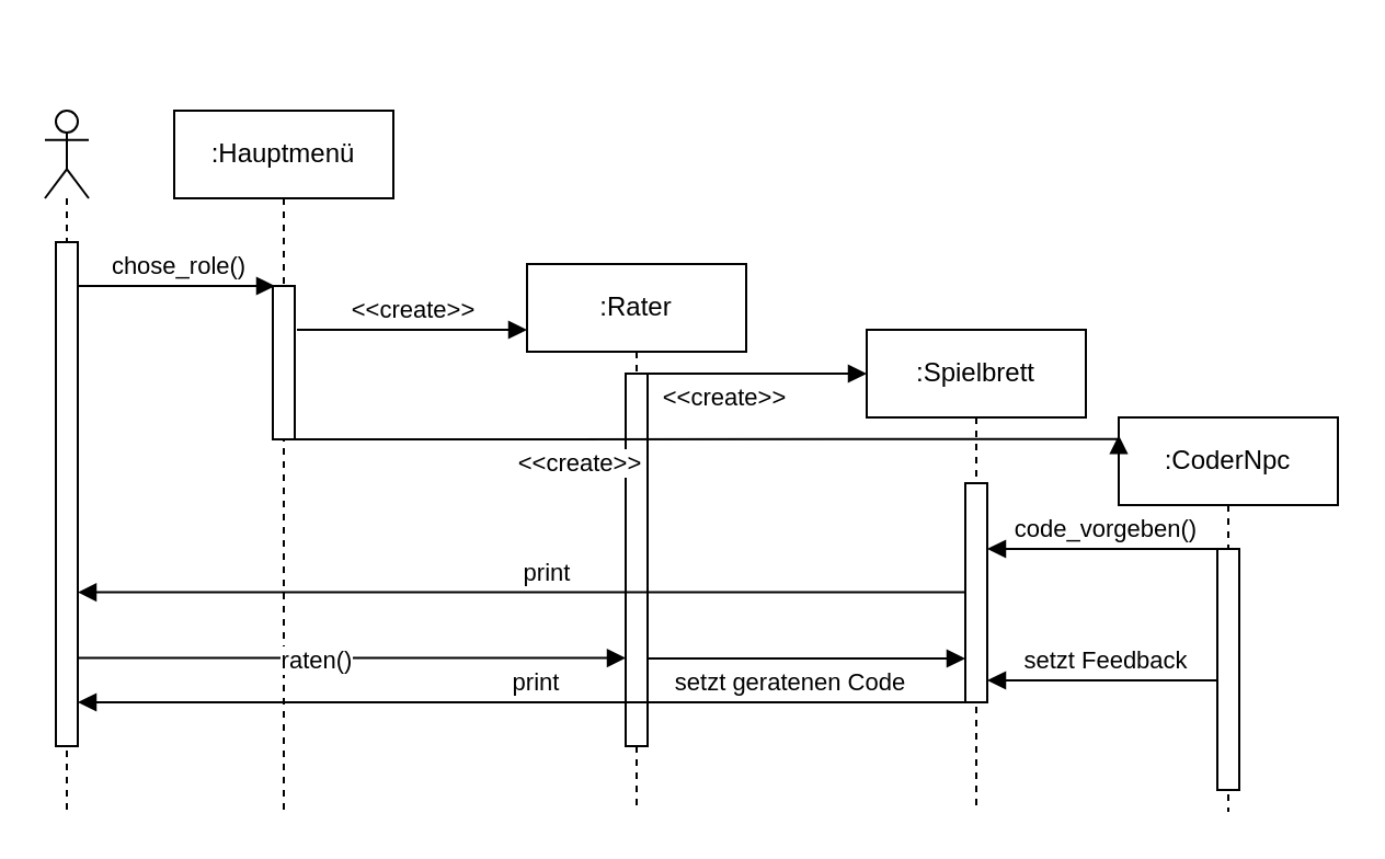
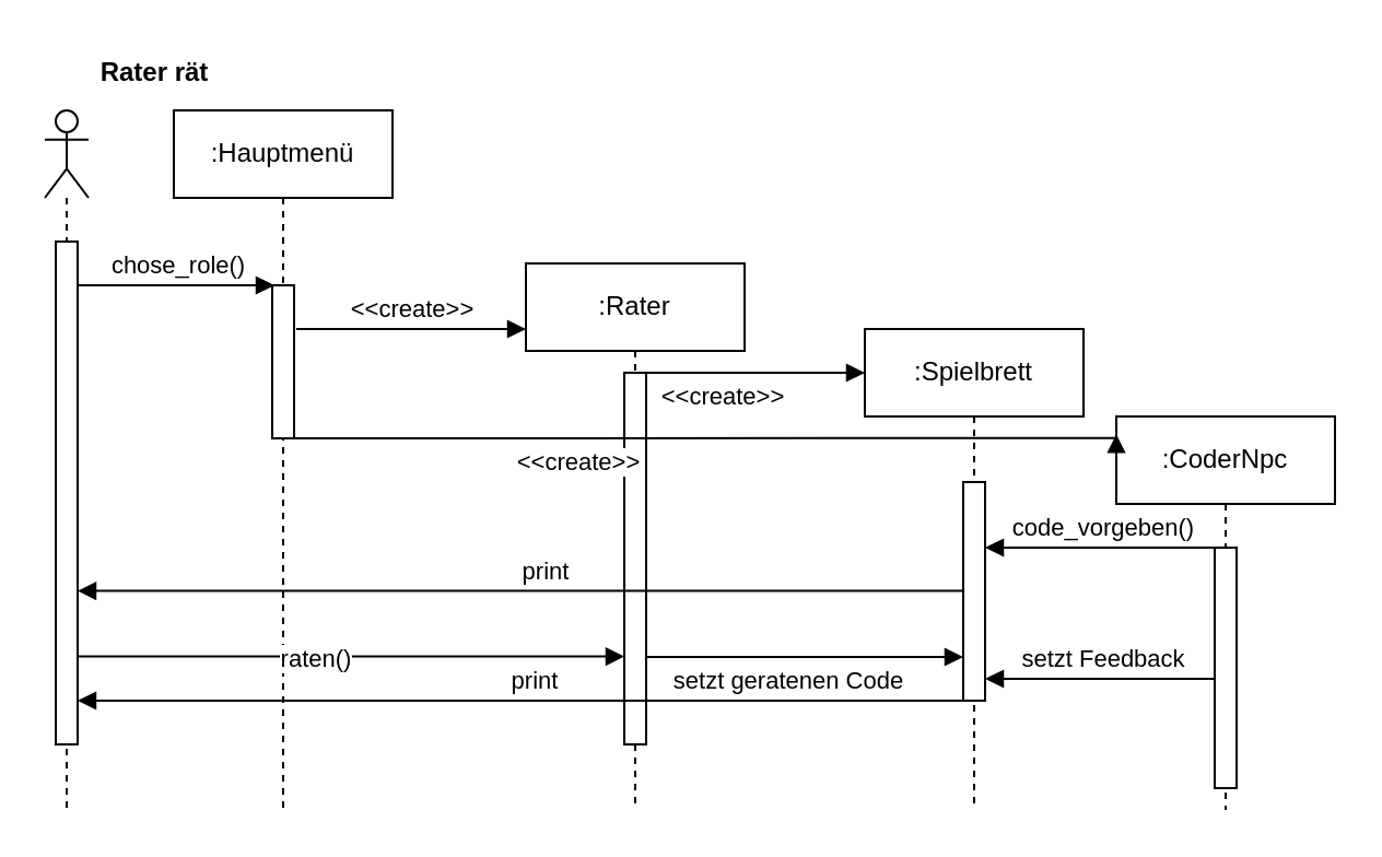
  <mxCell id="0" />
  <mxCell id="1" parent="0" />
  <mxCell id="2" value=":Hauptmenü" style="shape=umlLifeline;perimeter=lifelinePerimeter;whiteSpace=wrap;html=1;container=0;dropTarget=0;collapsible=0;recursiveResize=0;outlineConnect=0;portConstraint=eastwest;newEdgeStyle={&quot;edgeStyle&quot;:&quot;elbowEdgeStyle&quot;,&quot;elbow&quot;:&quot;vertical&quot;,&quot;curved&quot;:0,&quot;rounded&quot;:0};" parent="1" vertex="1"><mxGeometry x="79" y="50" width="100" height="320" as="geometry" /></mxCell>
  <mxCell id="3" value="" style="html=1;points=[];perimeter=orthogonalPerimeter;outlineConnect=0;targetShapes=umlLifeline;portConstraint=eastwest;newEdgeStyle={&quot;edgeStyle&quot;:&quot;elbowEdgeStyle&quot;,&quot;elbow&quot;:&quot;vertical&quot;,&quot;curved&quot;:0,&quot;rounded&quot;:0};" parent="2" vertex="1"><mxGeometry x="45" y="80" width="10" height="70" as="geometry" /></mxCell>
  <mxCell id="4" value=":Rater" style="shape=umlLifeline;perimeter=lifelinePerimeter;whiteSpace=wrap;html=1;container=0;dropTarget=0;collapsible=0;recursiveResize=0;outlineConnect=0;portConstraint=eastwest;newEdgeStyle={&quot;edgeStyle&quot;:&quot;elbowEdgeStyle&quot;,&quot;elbow&quot;:&quot;vertical&quot;,&quot;curved&quot;:0,&quot;rounded&quot;:0};" parent="1" vertex="1"><mxGeometry x="240" y="120" width="100" height="250" as="geometry" /></mxCell>
  <mxCell id="5" value="" style="html=1;points=[];perimeter=orthogonalPerimeter;outlineConnect=0;targetShapes=umlLifeline;portConstraint=eastwest;newEdgeStyle={&quot;edgeStyle&quot;:&quot;elbowEdgeStyle&quot;,&quot;elbow&quot;:&quot;vertical&quot;,&quot;curved&quot;:0,&quot;rounded&quot;:0};" parent="4" vertex="1"><mxGeometry x="45" y="50" width="10" height="170" as="geometry" /></mxCell>
  <mxCell id="6" value="&amp;lt;&amp;lt;create&amp;gt;&amp;gt;" style="html=1;verticalAlign=bottom;endArrow=block;edgeStyle=elbowEdgeStyle;elbow=vertical;curved=0;rounded=0;" parent="1" edge="1"><mxGeometry relative="1" as="geometry"><mxPoint x="135" y="150" as="sourcePoint" /><Array as="points"><mxPoint x="170" y="150" /><mxPoint x="212" y="140" /></Array><mxPoint x="240" y="150" as="targetPoint" /><mxPoint as="offset" /></mxGeometry></mxCell>
  <mxCell id="7" value="print" style="html=1;verticalAlign=bottom;endArrow=block;edgeStyle=elbowEdgeStyle;elbow=vertical;curved=0;rounded=0;" parent="1" target="9" edge="1"><mxGeometry x="-0.03" relative="1" as="geometry"><mxPoint x="450" y="269.76" as="sourcePoint" /><Array as="points"><mxPoint x="392" y="269.76" /></Array><mxPoint x="40" y="269.76" as="targetPoint" /><mxPoint as="offset" /></mxGeometry></mxCell>
  <mxCell id="8" value="" style="shape=umlLifeline;perimeter=lifelinePerimeter;whiteSpace=wrap;html=1;container=1;dropTarget=0;collapsible=0;recursiveResize=0;outlineConnect=0;portConstraint=eastwest;newEdgeStyle={&quot;curved&quot;:0,&quot;rounded&quot;:0};participant=umlActor;" vertex="1" parent="1"><mxGeometry x="20" y="50" width="20" height="320" as="geometry" /></mxCell>
  <mxCell id="9" value="" style="html=1;points=[[0,0,0,0,5],[0,1,0,0,-5],[1,0,0,0,5],[1,1,0,0,-5]];perimeter=orthogonalPerimeter;outlineConnect=0;targetShapes=umlLifeline;portConstraint=eastwest;newEdgeStyle={&quot;curved&quot;:0,&quot;rounded&quot;:0};" vertex="1" parent="8"><mxGeometry x="5" y="60" width="10" height="230" as="geometry" /></mxCell>
  <mxCell id="10" value="" style="html=1;verticalAlign=bottom;endArrow=block;edgeStyle=elbowEdgeStyle;elbow=vertical;curved=0;rounded=0;" edge="1" parent="1"><mxGeometry relative="1" as="geometry"><mxPoint x="35" y="130" as="sourcePoint" /><Array as="points"><mxPoint x="97" y="130" /></Array><mxPoint x="125" y="130" as="targetPoint" /></mxGeometry></mxCell>
  <mxCell id="11" value="chose_role()" style="edgeLabel;html=1;align=center;verticalAlign=middle;resizable=0;points=[];" vertex="1" connectable="0" parent="10"><mxGeometry x="-0.104" y="1" relative="1" as="geometry"><mxPoint x="5" y="-9" as="offset" /></mxGeometry></mxCell>
  <mxCell id="12" value=":Spielbrett" style="shape=umlLifeline;perimeter=lifelinePerimeter;whiteSpace=wrap;html=1;container=1;dropTarget=0;collapsible=0;recursiveResize=0;outlineConnect=0;portConstraint=eastwest;newEdgeStyle={&quot;curved&quot;:0,&quot;rounded&quot;:0};" vertex="1" parent="1"><mxGeometry x="395" y="150" width="100" height="220" as="geometry" /></mxCell>
  <mxCell id="13" value="" style="html=1;points=[[0,0,0,0,5],[0,1,0,0,-5],[1,0,0,0,5],[1,1,0,0,-5]];perimeter=orthogonalPerimeter;outlineConnect=0;targetShapes=umlLifeline;portConstraint=eastwest;newEdgeStyle={&quot;curved&quot;:0,&quot;rounded&quot;:0};" vertex="1" parent="12"><mxGeometry x="45" y="70" width="10" height="100" as="geometry" /></mxCell>
  <mxCell id="14" value=":CoderNpc" style="shape=umlLifeline;perimeter=lifelinePerimeter;whiteSpace=wrap;html=1;container=1;dropTarget=0;collapsible=0;recursiveResize=0;outlineConnect=0;portConstraint=eastwest;newEdgeStyle={&quot;curved&quot;:0,&quot;rounded&quot;:0};" vertex="1" parent="1"><mxGeometry x="510" y="190" width="100" height="180" as="geometry" /></mxCell>
  <mxCell id="15" value="" style="html=1;points=[[0,0,0,0,5],[0,1,0,0,-5],[1,0,0,0,5],[1,1,0,0,-5]];perimeter=orthogonalPerimeter;outlineConnect=0;targetShapes=umlLifeline;portConstraint=eastwest;newEdgeStyle={&quot;curved&quot;:0,&quot;rounded&quot;:0};" vertex="1" parent="14"><mxGeometry x="45" y="60" width="10" height="110" as="geometry" /></mxCell>
  <mxCell id="16" value="&amp;lt;&amp;lt;create&amp;gt;&amp;gt;" style="html=1;verticalAlign=bottom;endArrow=block;edgeStyle=elbowEdgeStyle;elbow=vertical;curved=0;rounded=0;" edge="1" parent="1"><mxGeometry x="-0.3" y="-20" relative="1" as="geometry"><mxPoint x="295" y="170" as="sourcePoint" /><Array as="points"><mxPoint x="330" y="170" /><mxPoint x="372" y="160" /></Array><mxPoint x="395" y="170" as="targetPoint" /><mxPoint as="offset" /></mxGeometry></mxCell>
  <mxCell id="17" value="&amp;lt;&amp;lt;create&amp;gt;&amp;gt;" style="html=1;verticalAlign=bottom;endArrow=block;edgeStyle=elbowEdgeStyle;elbow=vertical;curved=0;rounded=0;entryX=0;entryY=0.045;entryDx=0;entryDy=0;entryPerimeter=0;" edge="1" parent="1" target="14"><mxGeometry x="-0.3" y="-20" relative="1" as="geometry"><mxPoint x="131" y="200" as="sourcePoint" /><Array as="points"><mxPoint x="349" y="199.83" /><mxPoint x="391" y="189.83" /></Array><mxPoint x="500" y="200" as="targetPoint" /><mxPoint as="offset" /></mxGeometry></mxCell>
  <mxCell id="18" value="code_vorgeben()" style="html=1;verticalAlign=bottom;endArrow=block;edgeStyle=elbowEdgeStyle;elbow=vertical;curved=0;rounded=0;" edge="1" parent="1" source="15" target="13"><mxGeometry x="-0.03" relative="1" as="geometry"><mxPoint x="550" y="250" as="sourcePoint" /><Array as="points"><mxPoint x="530" y="250" /><mxPoint x="540" y="250" /><mxPoint x="510" y="250" /><mxPoint x="502" y="269.76" /></Array><mxPoint x="150" y="269.76" as="targetPoint" /><mxPoint as="offset" /></mxGeometry></mxCell>
  <mxCell id="19" value="" style="html=1;verticalAlign=bottom;endArrow=block;edgeStyle=elbowEdgeStyle;elbow=vertical;curved=0;rounded=0;" edge="1" parent="1" source="9" target="5"><mxGeometry x="-0.3" y="-20" relative="1" as="geometry"><mxPoint x="40" y="299.93" as="sourcePoint" /><Array as="points"><mxPoint x="258" y="299.76" /><mxPoint x="300" y="289.76" /></Array><mxPoint x="120" y="300" as="targetPoint" /><mxPoint as="offset" /></mxGeometry></mxCell>
  <mxCell id="20" value="raten()" style="edgeLabel;html=1;align=center;verticalAlign=middle;resizable=0;points=[];" vertex="1" connectable="0" parent="19"><mxGeometry x="-0.136" y="-1" relative="1" as="geometry"><mxPoint as="offset" /></mxGeometry></mxCell>
  <mxCell id="21" value="setzt geratenen Code" style="html=1;verticalAlign=bottom;endArrow=block;edgeStyle=elbowEdgeStyle;elbow=vertical;curved=0;rounded=0;" edge="1" parent="1" source="5"><mxGeometry x="-0.103" y="-20" relative="1" as="geometry"><mxPoint x="300" y="310" as="sourcePoint" /><Array as="points"><mxPoint x="350" y="300" /><mxPoint x="427" y="310" /><mxPoint x="469" y="300" /></Array><mxPoint x="440" y="300" as="targetPoint" /><mxPoint as="offset" /></mxGeometry></mxCell>
  <mxCell id="22" value="setzt Feedback" style="html=1;verticalAlign=bottom;endArrow=block;edgeStyle=elbowEdgeStyle;elbow=vertical;curved=0;rounded=0;" edge="1" parent="1" source="15" target="13"><mxGeometry x="-0.032" relative="1" as="geometry"><mxPoint x="550" y="310" as="sourcePoint" /><Array as="points"><mxPoint x="527" y="310" /></Array><mxPoint x="460" y="310" as="targetPoint" /><mxPoint as="offset" /></mxGeometry></mxCell>
  <mxCell id="23" value="print" style="html=1;verticalAlign=bottom;endArrow=block;edgeStyle=elbowEdgeStyle;elbow=vertical;curved=0;rounded=0;" edge="1" parent="1" source="13" target="9"><mxGeometry x="-0.03" relative="1" as="geometry"><mxPoint x="435" y="320" as="sourcePoint" /><Array as="points"><mxPoint x="377" y="320" /></Array><mxPoint x="40" y="320" as="targetPoint" /><mxPoint as="offset" /></mxGeometry></mxCell>
+ <mxCell id="24" value="Rater rät" style="text;align=center;fontStyle=1;verticalAlign=middle;spacingLeft=3;spacingRight=3;strokeColor=none;rotatable=0;points=[[0,0.5],[1,0.5]];portConstraint=eastwest;html=1;" vertex="1" parent="1"><mxGeometry x="30" y="20" width="80" height="26" as="geometry" /></mxCell>
